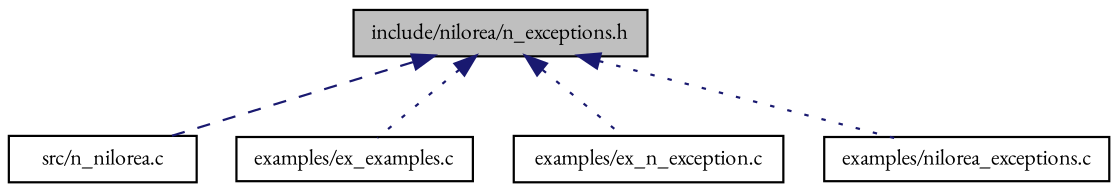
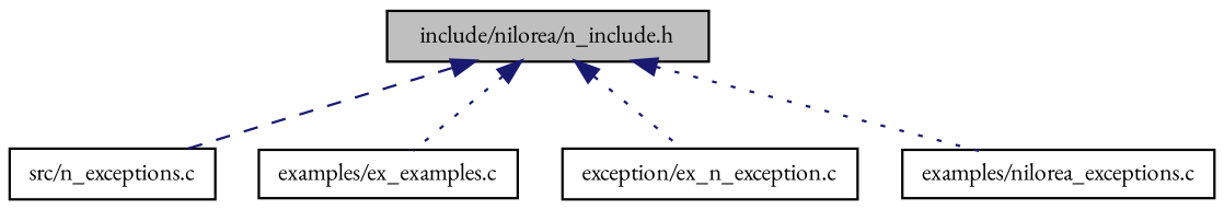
  digraph {
    fontname="EB Garamond"
    node [color=black fillcolor=white fontname="EB Garamond" fontsize=10 shape=record style=filled]
    edge [color=midnightblue dir=back fontname="EB Garamond" fontsize=10 labelfontname=Helvetica labelfontsize=10 style=dotted]
-   n1 [fillcolor=grey75 fontcolor=black height=0.2 label="include/nilorea/n_exceptions.h" width=0.4]
-   n2 [height=0.2 label="src/n_nilorea.c" width=0.4]
+   n1 [fillcolor=grey75 fontcolor=black height=0.2 label="include/nilorea/n_include.h" width=0.4]
+   n2 [height=0.2 label="src/n_exceptions.c" width=0.4]
    n3 [height=0.2 label="examples/ex_examples.c" width=0.4]
-   n4 [height=0.2 label="examples/ex_n_exception.c" width=0.4]
+   n4 [height=0.2 label="exception/ex_n_exception.c" width=0.4]
    n5 [height=0.2 label="examples/nilorea_exceptions.c" width=0.4]
    n1 -> n2 [style=dashed]
    n1 -> n3
    n1 -> n4
    n1 -> n5
  }
